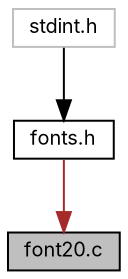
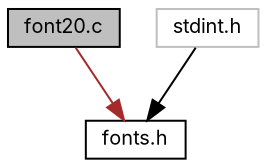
  digraph {
    fontname=Inter
    node [color=black fontname=Inter fontsize=10 shape=record]
    edge [fontname=Inter fontsize=10 labelfontname=Helvetica labelfontsize=10 style=solid]
    n1 [fillcolor=grey75 fontcolor=black height=0.2 label="font20.c" style=filled width=0.4]
    n2 [height=0.2 label="fonts.h" width=0.4]
    n3 [color=grey75 height=0.2 label="stdint.h" width=0.4]
-   n2 -> n1 [color=brown]
+   n1 -> n2 [color=brown]
    n3 -> n2 [color=black]
  }
